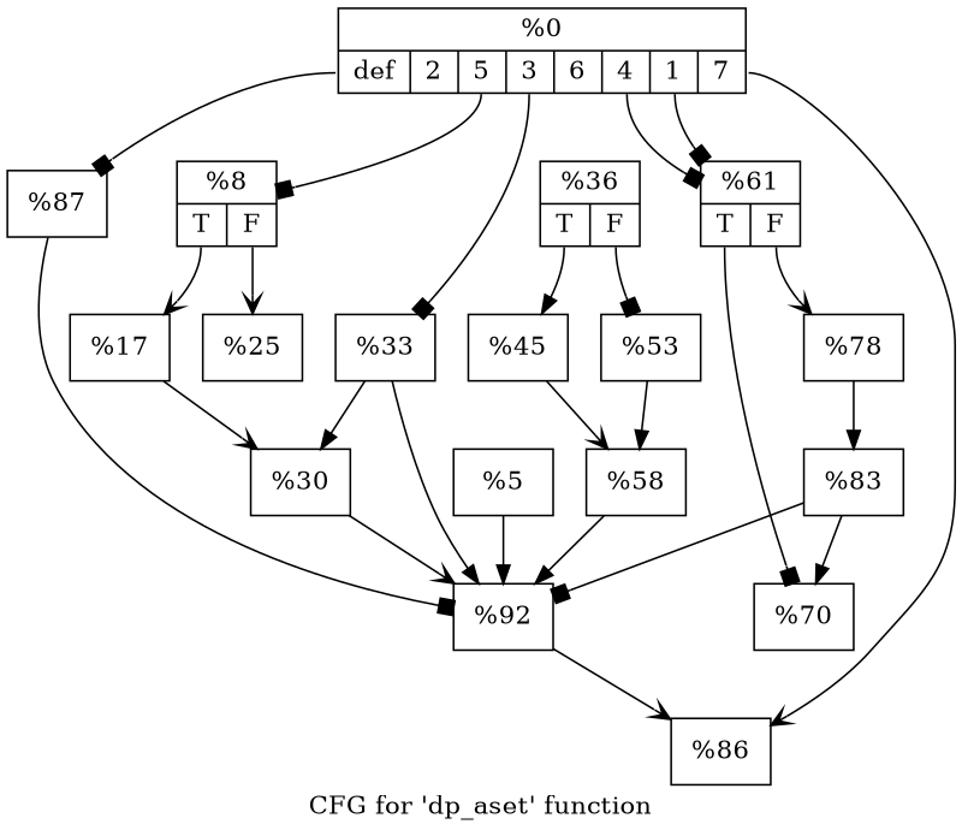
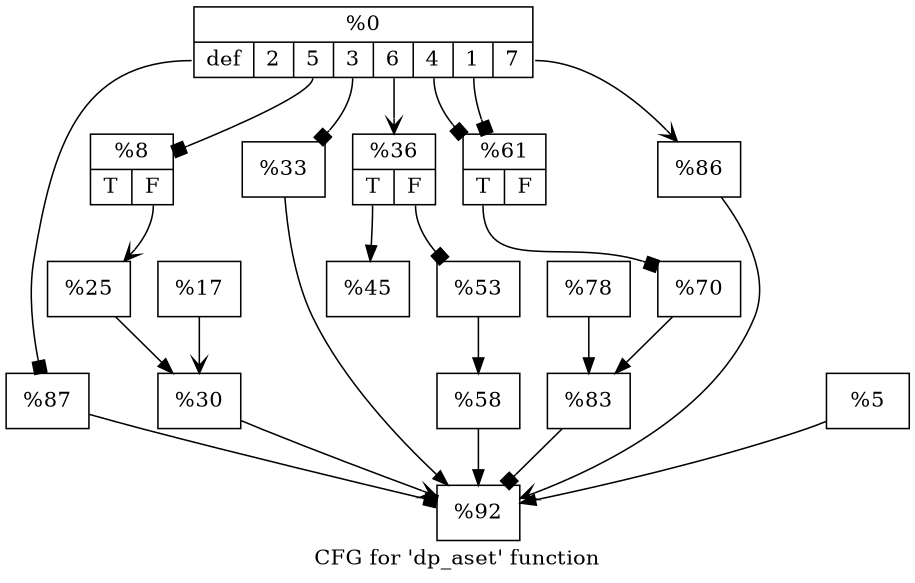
  digraph {
    label="CFG for 'dp_aset' function"
    rankdir=TB
    yydebug=true
    node [shape=record]
    edge [arrowhead=box]
    n1 [label="{%0|{<s0>def|<s1>2|<s2>5|<s3>3|<s4>6|<s5>4|<s6>1|<s7>7}}"]
    n2 [label="{%87}"]
    n3 [label="{%8|{<s0>T|<s1>F}}"]
    n4 [label="{%33}"]
    n5 [label="{%36|{<s0>T|<s1>F}}"]
    n6 [label="{%61|{<s0>T|<s1>F}}"]
    n7 [label="{%86}"]
    n8 [label="{%92}"]
    n9 [label="{%5}"]
    n10 [label="{%17}"]
    n11 [label="{%25}"]
    n12 [label="{%45}"]
    n13 [label="{%53}"]
    n14 [label="{%70}"]
    n15 [label="{%78}"]
    n16 [label="{%30}"]
    n17 [label="{%58}"]
    n18 [label="{%83}"]
    n1 -> n2 [tailport=s0]
    n1 -> n3 [tailport=s2]
    n1 -> n4 [tailport=s3]
+   n1 -> n5 [arrowhead=vee tailport=s4]
    n1 -> n6 [tailport=s5]
    n1 -> n6 [tailport=s6]
    n1 -> n7 [arrowhead=vee tailport=s7]
    n2 -> n8
-   n3 -> n10 [arrowhead=vee tailport=s0]
    n3 -> n11 [arrowhead=vee tailport=s1]
    n4 -> n8 [arrowhead=normal]
    n5 -> n12 [arrowhead=normal tailport=s0]
    n5 -> n13 [tailport=s1]
    n6 -> n14 [tailport=s0]
-   n6 -> n15 [arrowhead=vee tailport=s1]
-   n8 -> n7 [arrowhead=vee]
+   n7 -> n8 [arrowhead=vee]
    n9 -> n8 [arrowhead=normal]
    n10 -> n16 [arrowhead=vee]
-   n4 -> n16 [arrowhead=normal]
-   n12 -> n17 [arrowhead=vee]
+   n11 -> n16 [arrowhead=normal]
    n13 -> n17 [arrowhead=normal]
-   n18 -> n14 [arrowhead=normal]
+   n14 -> n18 [arrowhead=normal]
    n15 -> n18 [arrowhead=normal]
    n16 -> n8 [arrowhead=vee]
    n17 -> n8 [arrowhead=normal]
    n18 -> n8
  }
